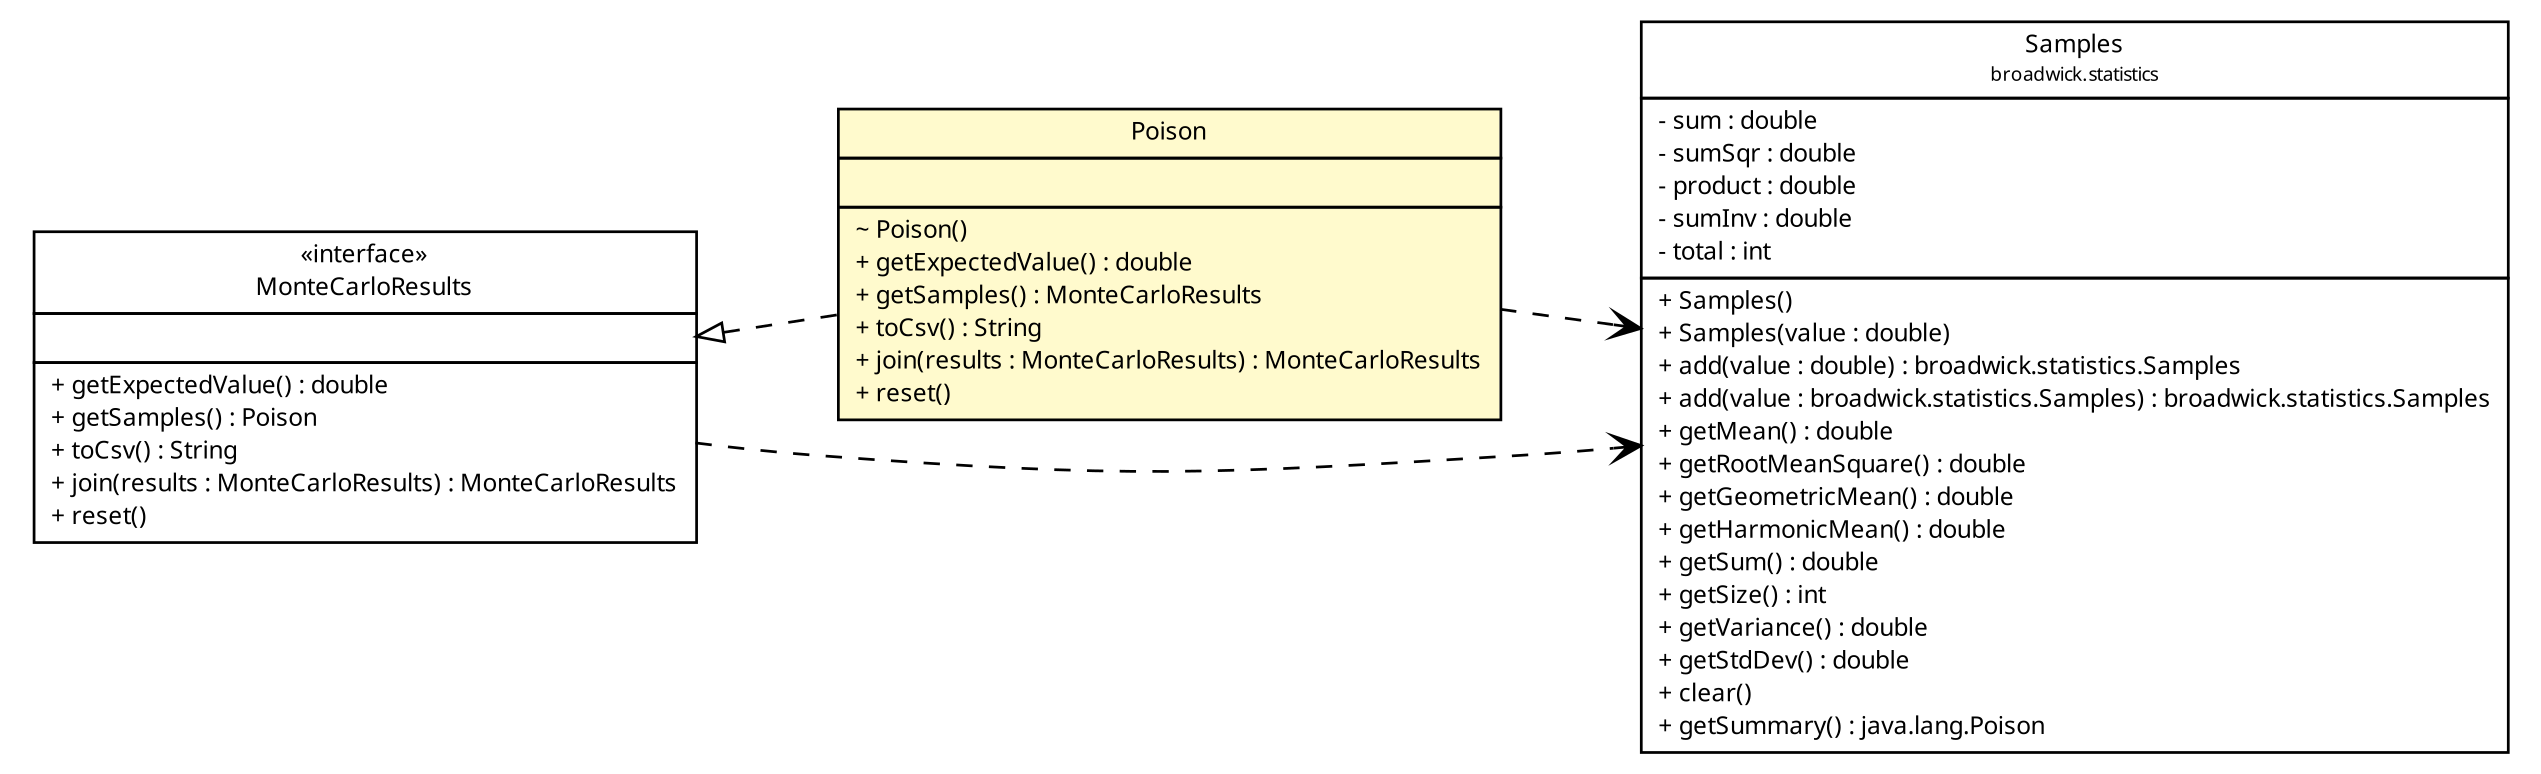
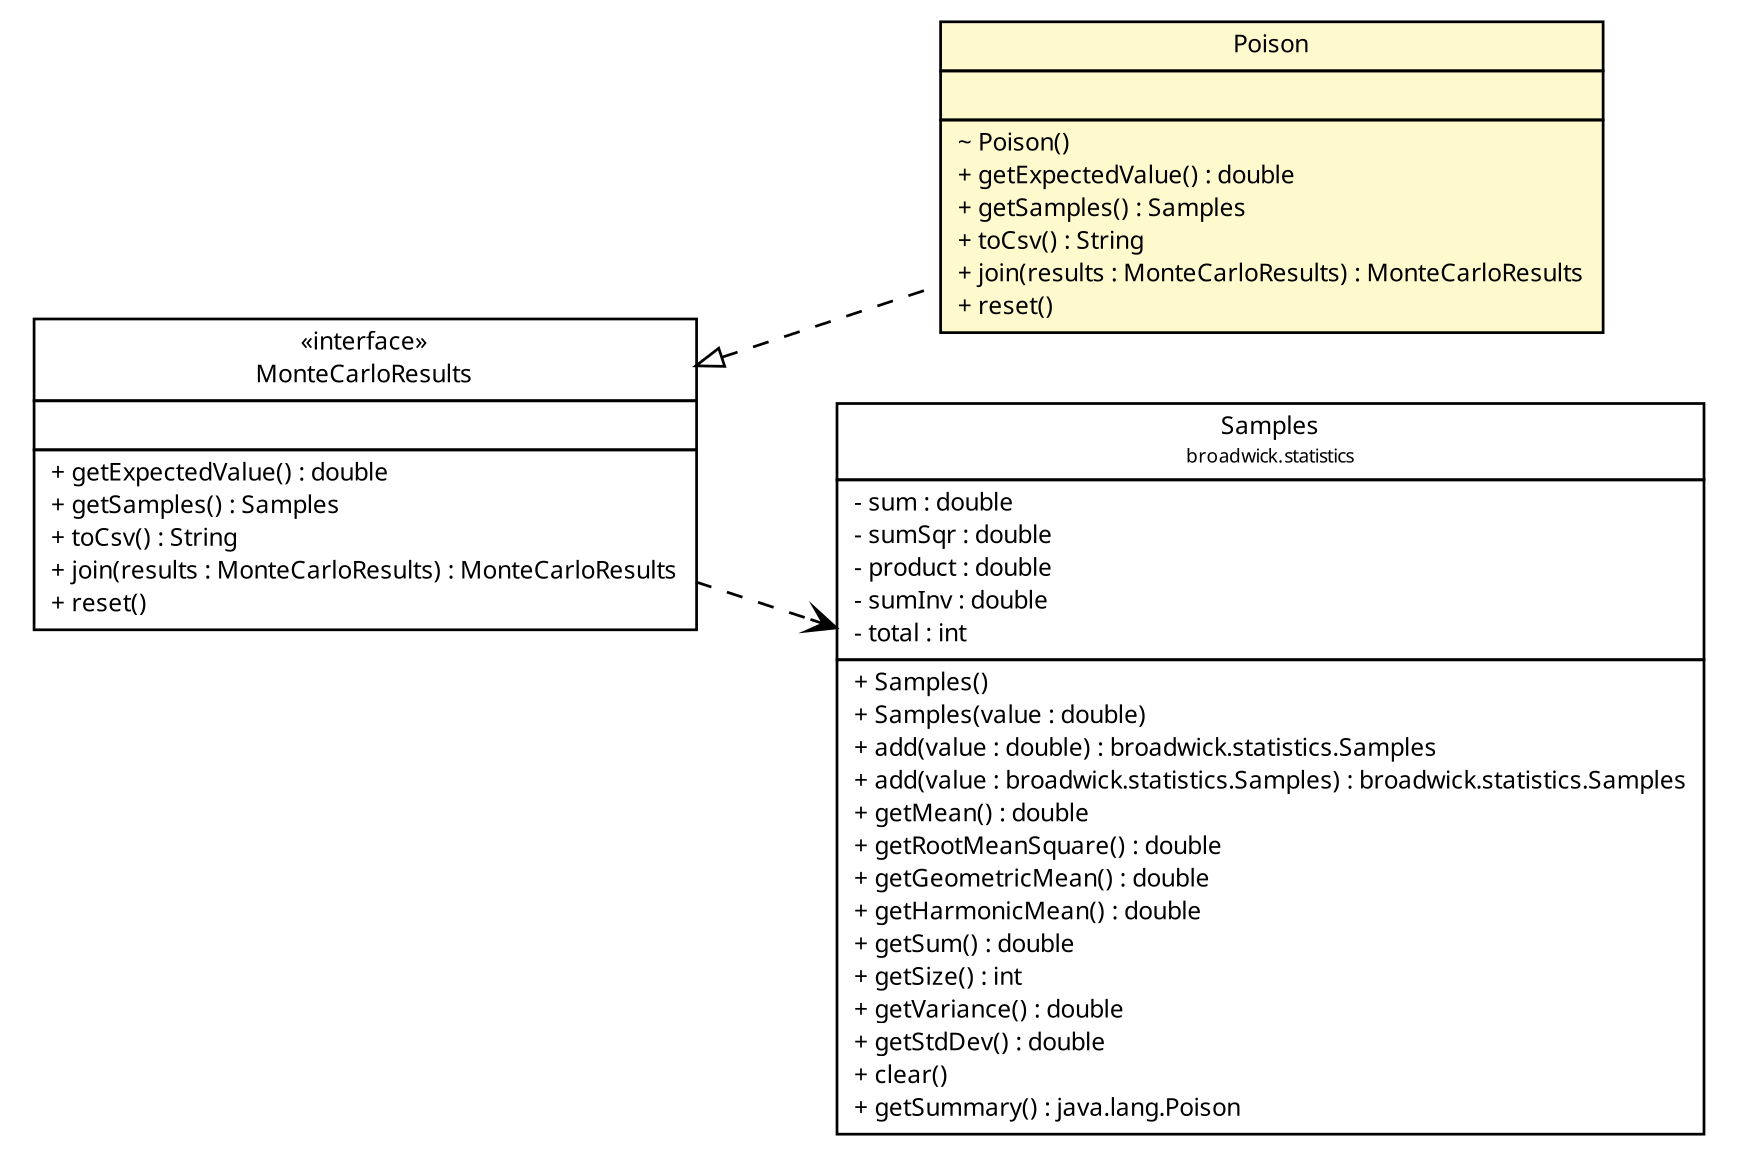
  digraph {
    nodesep=0.25
    rankdir=LR
    ranksep=0.5
    node [fontcolor=black fontname="Trebuchet MS" fontsize=9.0 shape=plaintext]
    edge [arrowhead=open color=black fontcolor=black fontname="Trebuchet MS" fontsize=10.0 headport=p labelfontname="Trebuchet MS" labelfontsize=10 style=dashed tailport=p]
-   n1 [label=<<table title="broadwick.montecarlo.Poison" border="0" cellborder="1" cellspacing="0" cellpadding="2" port="p" bgcolor="lemonChiffon" href="./Poison.html"> 		<tr><td><table border="0" cellspacing="0" cellpadding="1"> <tr><td align="center" balign="center"><font face="Trebuchet MS"> Poison </font></td></tr> 		</table></td></tr> 		<tr><td><table border="0" cellspacing="0" cellpadding="1"> <tr><td align="left" balign="left">  </td></tr> 		</table></td></tr> 		<tr><td><table border="0" cellspacing="0" cellpadding="1"> <tr><td align="left" balign="left"> ~ Poison() </td></tr> <tr><td align="left" balign="left"> + getExpectedValue() : double </td></tr> <tr><td align="left" balign="left"> + getSamples() : MonteCarloResults </td></tr> <tr><td align="left" balign="left"> + toCsv() : String </td></tr> <tr><td align="left" balign="left"> + join(results : MonteCarloResults) : MonteCarloResults </td></tr> <tr><td align="left" balign="left"> + reset() </td></tr> 		</table></td></tr> 		</table>>]
+   n1 [label=<<table title="broadwick.montecarlo.Poison" border="0" cellborder="1" cellspacing="0" cellpadding="2" port="p" bgcolor="lemonChiffon" href="./Poison.html"> 		<tr><td><table border="0" cellspacing="0" cellpadding="1"> <tr><td align="center" balign="center"><font face="Trebuchet MS"> Poison </font></td></tr> 		</table></td></tr> 		<tr><td><table border="0" cellspacing="0" cellpadding="1"> <tr><td align="left" balign="left">  </td></tr> 		</table></td></tr> 		<tr><td><table border="0" cellspacing="0" cellpadding="1"> <tr><td align="left" balign="left"> ~ Poison() </td></tr> <tr><td align="left" balign="left"> + getExpectedValue() : double </td></tr> <tr><td align="left" balign="left"> + getSamples() : Samples </td></tr> <tr><td align="left" balign="left"> + toCsv() : String </td></tr> <tr><td align="left" balign="left"> + join(results : MonteCarloResults) : MonteCarloResults </td></tr> <tr><td align="left" balign="left"> + reset() </td></tr> 		</table></td></tr> 		</table>>]
    n2 [label=<<table title="broadwick.statistics.Samples" border="0" cellborder="1" cellspacing="0" cellpadding="2" port="p" href="../statistics/Samples.html"> 		<tr><td><table border="0" cellspacing="0" cellpadding="1"> <tr><td align="center" balign="center"><font face="Trebuchet MS"> Samples </font></td></tr> <tr><td align="center" balign="center"><font face="Trebuchet MS" point-size="7.0"> broadwick.statistics </font></td></tr> 		</table></td></tr> 		<tr><td><table border="0" cellspacing="0" cellpadding="1"> <tr><td align="left" balign="left"> - sum : double </td></tr> <tr><td align="left" balign="left"> - sumSqr : double </td></tr> <tr><td align="left" balign="left"> - product : double </td></tr> <tr><td align="left" balign="left"> - sumInv : double </td></tr> <tr><td align="left" balign="left"> - total : int </td></tr> 		</table></td></tr> 		<tr><td><table border="0" cellspacing="0" cellpadding="1"> <tr><td align="left" balign="left"> + Samples() </td></tr> <tr><td align="left" balign="left"> + Samples(value : double) </td></tr> <tr><td align="left" balign="left"> + add(value : double) : broadwick.statistics.Samples </td></tr> <tr><td align="left" balign="left"> + add(value : broadwick.statistics.Samples) : broadwick.statistics.Samples </td></tr> <tr><td align="left" balign="left"> + getMean() : double </td></tr> <tr><td align="left" balign="left"> + getRootMeanSquare() : double </td></tr> <tr><td align="left" balign="left"> + getGeometricMean() : double </td></tr> <tr><td align="left" balign="left"> + getHarmonicMean() : double </td></tr> <tr><td align="left" balign="left"> + getSum() : double </td></tr> <tr><td align="left" balign="left"> + getSize() : int </td></tr> <tr><td align="left" balign="left"> + getVariance() : double </td></tr> <tr><td align="left" balign="left"> + getStdDev() : double </td></tr> <tr><td align="left" balign="left"> + clear() </td></tr> <tr><td align="left" balign="left"> + getSummary() : java.lang.Poison </td></tr> 		</table></td></tr> 		</table>>]
-   n3 [label=<<table title="broadwick.montecarlo.MonteCarloResults" border="0" cellborder="1" cellspacing="0" cellpadding="2" port="p" href="./MonteCarloResults.html"> 		<tr><td><table border="0" cellspacing="0" cellpadding="1"> <tr><td align="center" balign="center"> &#171;interface&#187; </td></tr> <tr><td align="center" balign="center"><font face="Trebuchet MS"> MonteCarloResults </font></td></tr> 		</table></td></tr> 		<tr><td><table border="0" cellspacing="0" cellpadding="1"> <tr><td align="left" balign="left">  </td></tr> 		</table></td></tr> 		<tr><td><table border="0" cellspacing="0" cellpadding="1"> <tr><td align="left" balign="left"> + getExpectedValue() : double </td></tr> <tr><td align="left" balign="left"> + getSamples() : Poison </td></tr> <tr><td align="left" balign="left"> + toCsv() : String </td></tr> <tr><td align="left" balign="left"> + join(results : MonteCarloResults) : MonteCarloResults </td></tr> <tr><td align="left" balign="left"> + reset() </td></tr> 		</table></td></tr> 		</table>>]
-   n1 -> n2
+   n3 [label=<<table title="broadwick.montecarlo.MonteCarloResults" border="0" cellborder="1" cellspacing="0" cellpadding="2" port="p" href="./MonteCarloResults.html"> 		<tr><td><table border="0" cellspacing="0" cellpadding="1"> <tr><td align="center" balign="center"> &#171;interface&#187; </td></tr> <tr><td align="center" balign="center"><font face="Trebuchet MS"> MonteCarloResults </font></td></tr> 		</table></td></tr> 		<tr><td><table border="0" cellspacing="0" cellpadding="1"> <tr><td align="left" balign="left">  </td></tr> 		</table></td></tr> 		<tr><td><table border="0" cellspacing="0" cellpadding="1"> <tr><td align="left" balign="left"> + getExpectedValue() : double </td></tr> <tr><td align="left" balign="left"> + getSamples() : Samples </td></tr> <tr><td align="left" balign="left"> + toCsv() : String </td></tr> <tr><td align="left" balign="left"> + join(results : MonteCarloResults) : MonteCarloResults </td></tr> <tr><td align="left" balign="left"> + reset() </td></tr> 		</table></td></tr> 		</table>>]
    n3 -> n1 [arrowtail=empty dir=back fontsize=10 arrowhead="" color="" fontcolor=""]
    n3 -> n2
  }
